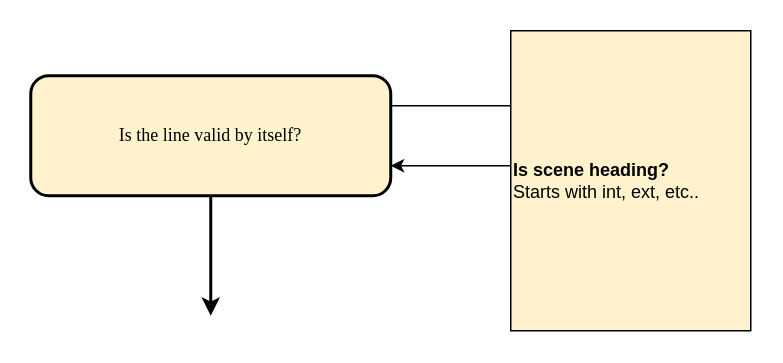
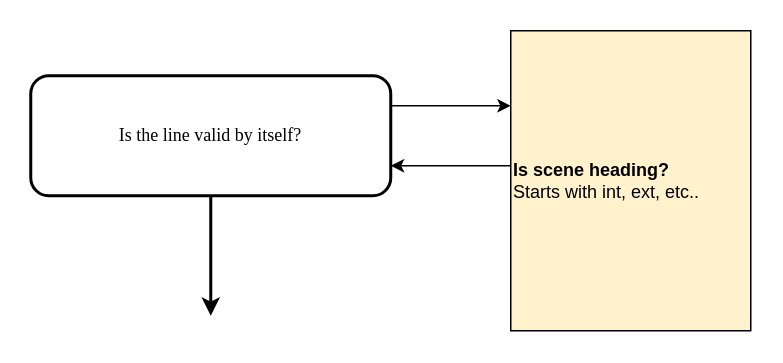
  <mxCell id="0" />
  <mxCell id="1" parent="0" />
- <mxCell id="2" value="&lt;font face=&quot;Georgia&quot;&gt;Is the line valid by itself?&lt;/font&gt;" style="rounded=1;whiteSpace=wrap;html=1;strokeWidth=2;fillColor=#fff2cc;" vertex="1" parent="1"><mxGeometry x="20" y="50" width="240" height="80" as="geometry" /></mxCell>
+ <mxCell id="2" value="&lt;font face=&quot;Georgia&quot;&gt;Is the line valid by itself?&lt;/font&gt;" style="rounded=1;whiteSpace=wrap;html=1;strokeWidth=2;" vertex="1" parent="1"><mxGeometry x="20" y="50" width="240" height="80" as="geometry" /></mxCell>
  <mxCell id="3" value="" style="edgeStyle=segmentEdgeStyle;endArrow=classic;html=1;exitX=0.5;exitY=1;exitDx=0;exitDy=0;strokeWidth=2;" edge="1" parent="1" source="2"><mxGeometry width="50" height="50" relative="1" as="geometry"><mxPoint x="130" y="330" as="sourcePoint" /><mxPoint x="140" y="210" as="targetPoint" /></mxGeometry></mxCell>
  <mxCell id="4" value="&lt;b&gt;Is scene heading?&lt;/b&gt;&lt;br&gt;&lt;div&gt;&lt;span&gt;Starts with int, ext, etc..&lt;/span&gt;&lt;/div&gt;" style="rounded=0;whiteSpace=wrap;html=1;strokeWidth=1;align=left;perimeterSpacing=0;fillColor=#fff2cc;" vertex="1" parent="1"><mxGeometry x="340" y="20" width="160" height="200" as="geometry" /></mxCell>
- <mxCell id="5" value="" style="endArrow=none;html=1;strokeWidth=1;entryX=0;entryY=0.25;entryDx=0;entryDy=0;exitX=1;exitY=0.25;exitDx=0;exitDy=0;" edge="1" parent="1" source="2" target="4"><mxGeometry width="50" height="50" relative="1" as="geometry"><mxPoint x="280" y="50" as="sourcePoint" /><mxPoint x="180" y="290" as="targetPoint" /></mxGeometry></mxCell>
+ <mxCell id="5" value="" style="endArrow=classic;html=1;strokeWidth=1;entryX=0;entryY=0.25;entryDx=0;entryDy=0;exitX=1;exitY=0.25;exitDx=0;exitDy=0;" edge="1" parent="1" source="2" target="4"><mxGeometry width="50" height="50" relative="1" as="geometry"><mxPoint x="280" y="50" as="sourcePoint" /><mxPoint x="180" y="290" as="targetPoint" /></mxGeometry></mxCell>
  <mxCell id="6" value="" style="endArrow=none;html=1;strokeWidth=1;entryX=0;entryY=0.25;entryDx=0;entryDy=0;exitX=1;exitY=0.25;exitDx=0;exitDy=0;startArrow=classic;startFill=1;endFill=0;" edge="1" parent="1"><mxGeometry width="50" height="50" relative="1" as="geometry"><mxPoint x="260" y="110" as="sourcePoint" /><mxPoint x="340" y="110" as="targetPoint" /></mxGeometry></mxCell>
